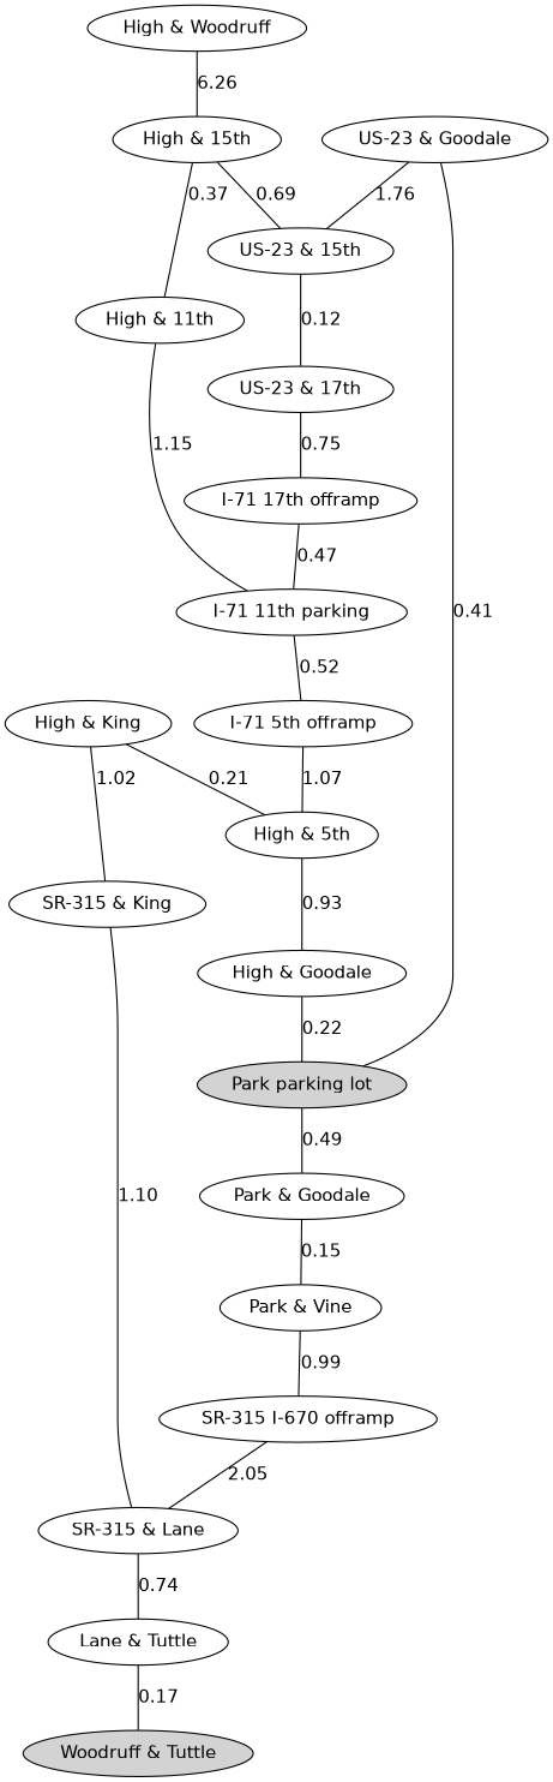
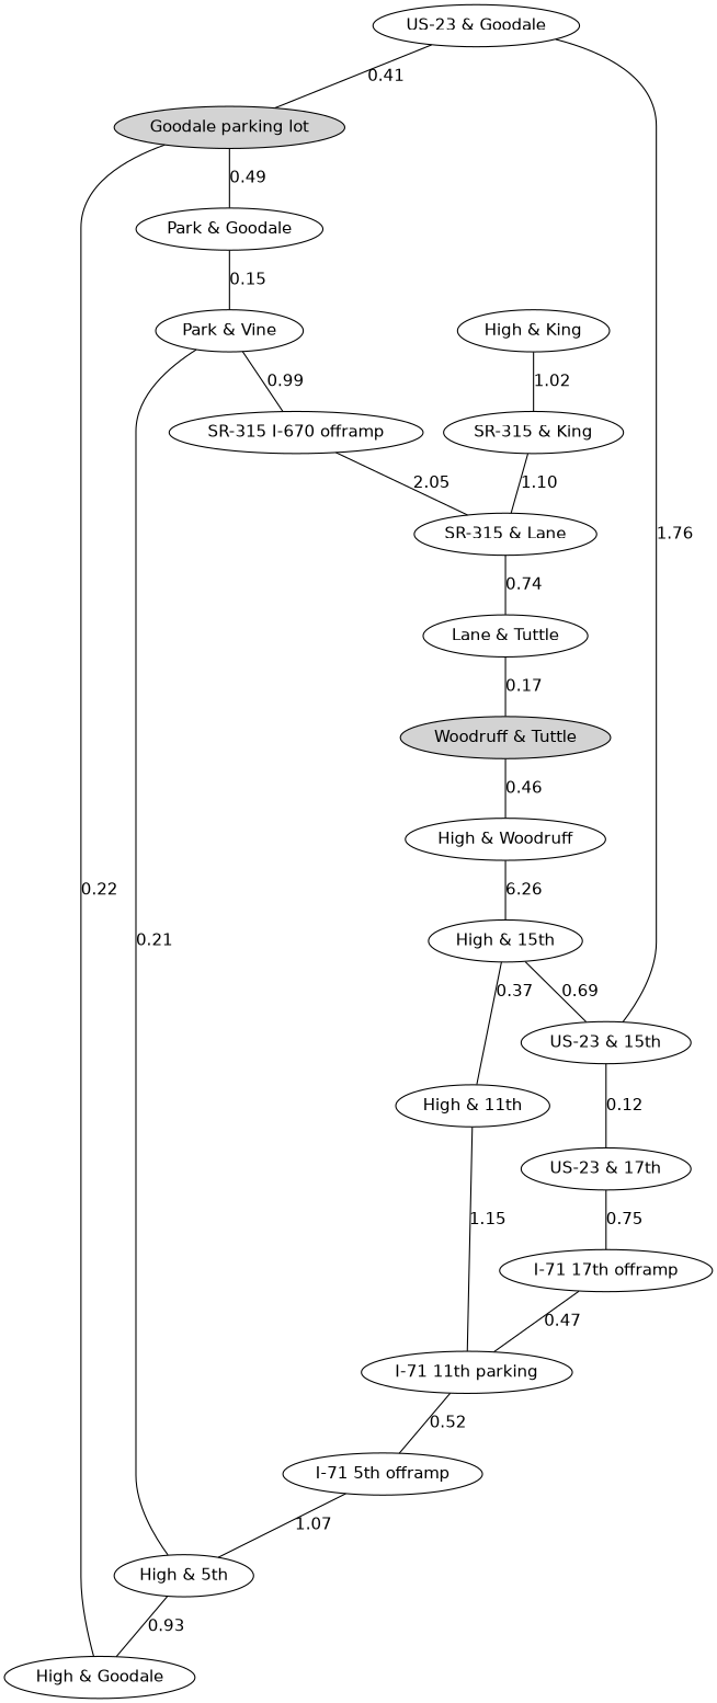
  graph {
    node [fontname="DejaVu Sans" fontsize=14]
    edge [fontname="DejaVu Sans" fontsize=14]
-   "Goodale parking lot" [style=filled label="Park parking lot"]
+   "Goodale parking lot" [style=filled]
    "Park & Goodale"
    "Park & Vine"
    "High & Goodale"
    "High & 5th"
    "I-71 5th offramp"
    n7 [label="I-71 11th parking"]
    "I-71 17th offramp"
    "US-23 & 17th"
    "US-23 & 15th"
    "High & 15th"
    "High & 11th"
    "High & Woodruff"
    "Woodruff & Tuttle" [style=filled]
    "Lane & Tuttle"
    "SR-315 & Lane"
    "SR-315 I-670 offramp"
    "US-23 & Goodale"
    "SR-315 & King"
    "High & King"
    "Goodale parking lot" -- "Park & Goodale" [label=0.49]
    "Park & Goodale" -- "Park & Vine" [label=0.15]
    "Park & Vine" -- "SR-315 I-670 offramp" [label=0.99]
    "High & Goodale" -- "Goodale parking lot" [label=0.22]
    "High & 5th" -- "High & Goodale" [label=0.93]
    "I-71 5th offramp" -- "High & 5th" [label=1.07]
    n7 -- "I-71 5th offramp" [label=0.52]
    "I-71 17th offramp" -- n7 [label=0.47]
    "US-23 & 17th" -- "I-71 17th offramp" [label=0.75]
    "US-23 & 15th" -- "US-23 & 17th" [label=0.12]
    "High & 15th" -- "US-23 & 15th" [label=0.69]
    "High & 15th" -- "High & 11th" [label=0.37]
    "High & 11th" -- n7 [label=1.15]
    "High & Woodruff" -- "High & 15th" [label=6.26]
+   "Woodruff & Tuttle" -- "High & Woodruff" [label=0.46]
    "Lane & Tuttle" -- "Woodruff & Tuttle" [label=0.17]
    "SR-315 & Lane" -- "Lane & Tuttle" [label=0.74]
    "SR-315 I-670 offramp" -- "SR-315 & Lane" [label=2.05]
    "US-23 & Goodale" -- "Goodale parking lot" [label=0.41]
    "US-23 & Goodale" -- "US-23 & 15th" [label=1.76]
    "SR-315 & King" -- "SR-315 & Lane" [label=1.10]
-   "High & King" -- "High & 5th" [label=0.21]
+   "Park & Vine" -- "High & 5th" [label=0.21]
    "High & King" -- "SR-315 & King" [label=1.02]
  }
